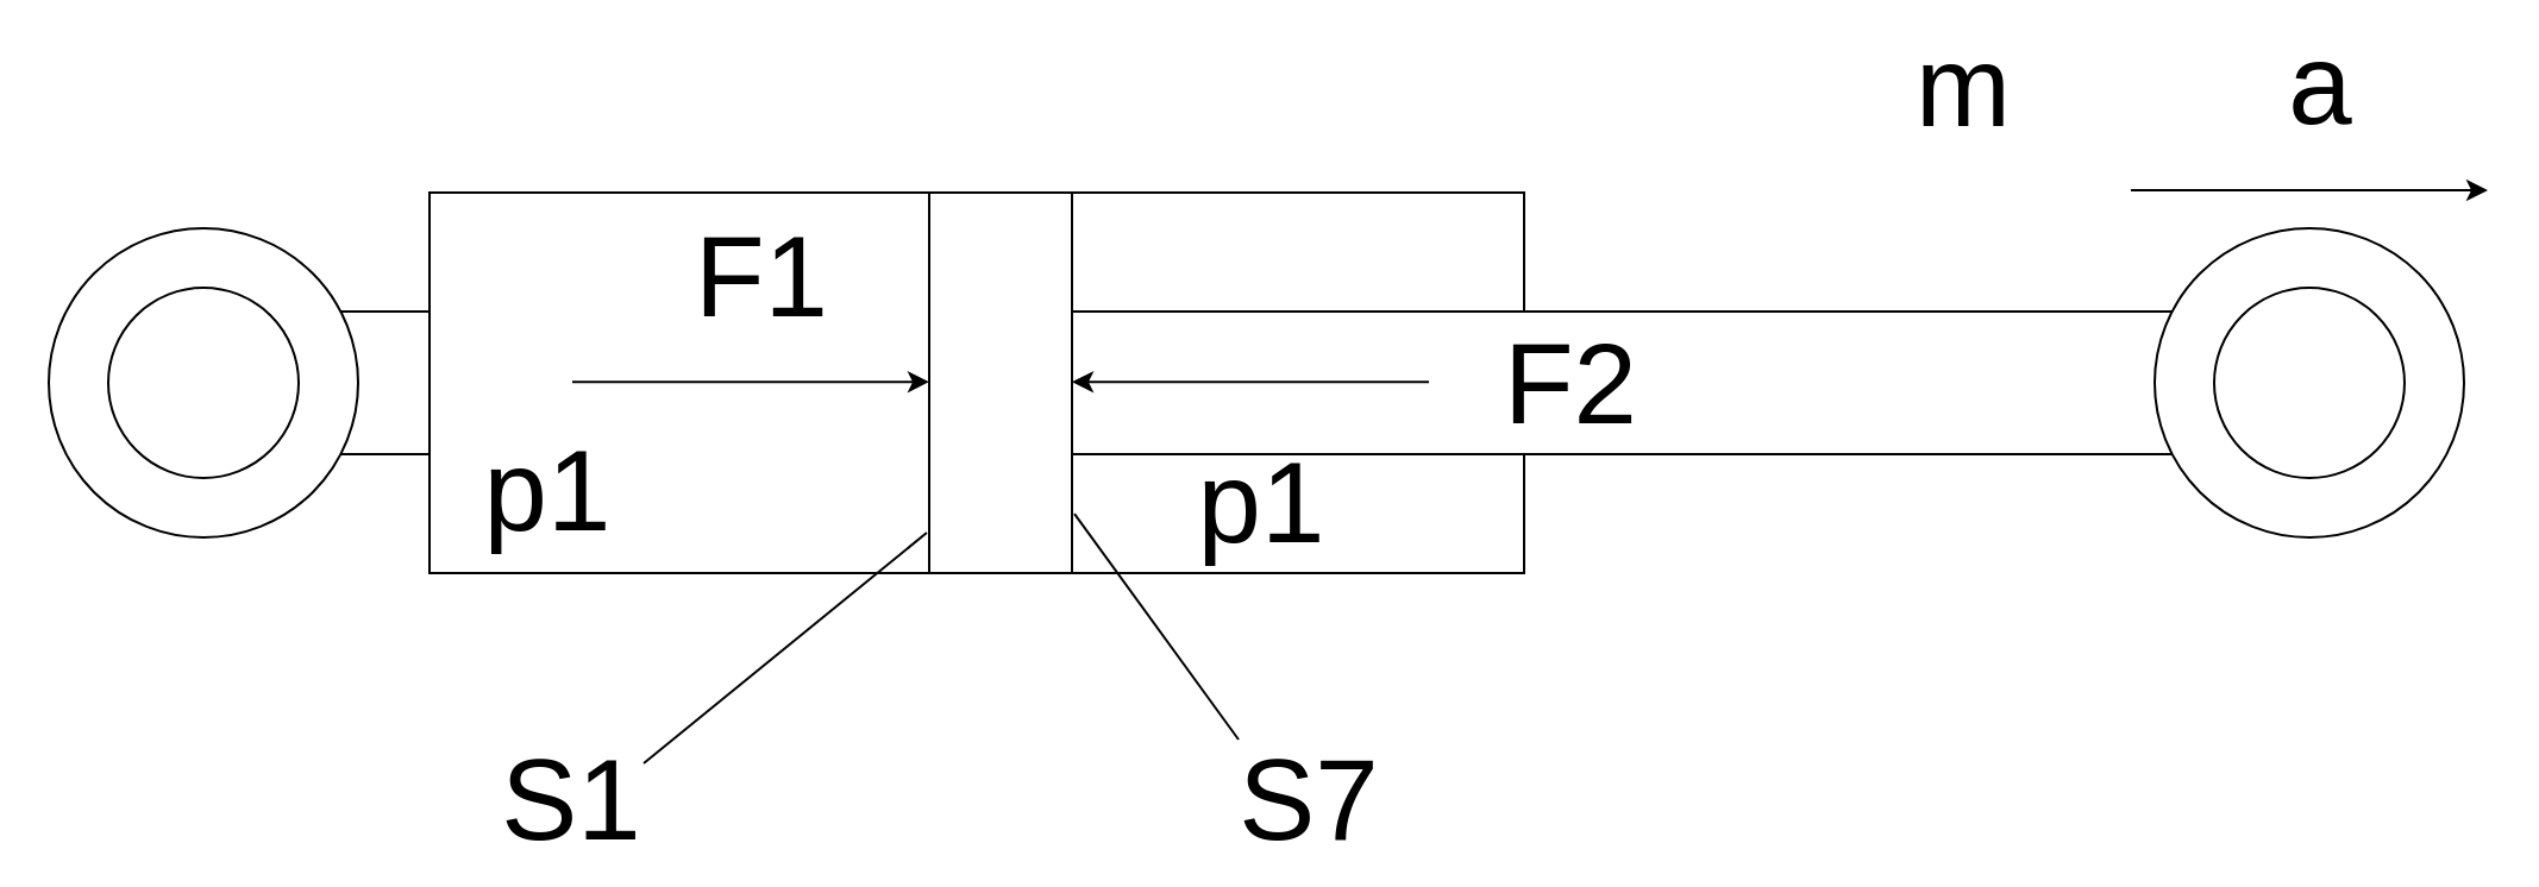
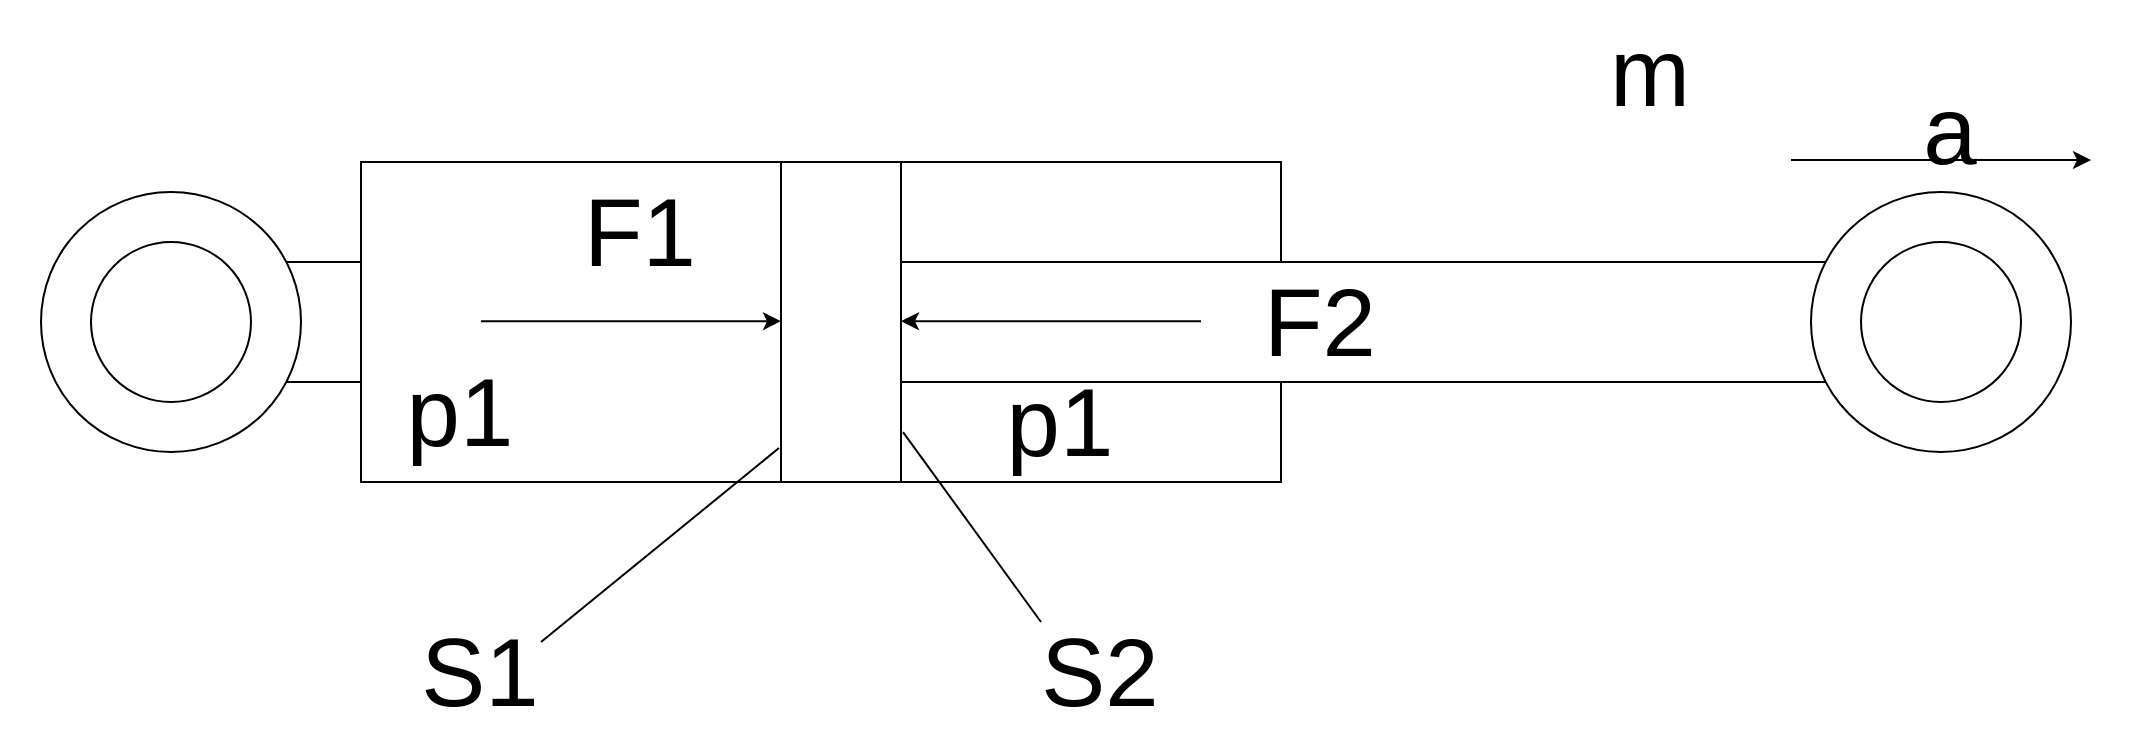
  <mxCell id="0" />
  <mxCell id="1" parent="0" />
  <mxCell id="2" value="" style="rounded=0;whiteSpace=wrap;html=1;" parent="1" vertex="1"><mxGeometry x="180" y="80.5" width="460" height="160" as="geometry" /></mxCell>
  <mxCell id="3" value="" style="rounded=0;whiteSpace=wrap;html=1;" parent="1" vertex="1"><mxGeometry x="450" y="130.5" width="530" height="60" as="geometry" /></mxCell>
  <mxCell id="4" value="" style="ellipse;whiteSpace=wrap;html=1;aspect=fixed;" parent="1" vertex="1"><mxGeometry x="905" y="95.5" width="130" height="130" as="geometry" /></mxCell>
  <mxCell id="5" value="" style="rounded=0;whiteSpace=wrap;html=1;" parent="1" vertex="1"><mxGeometry x="390" y="80.5" width="60" height="160" as="geometry" /></mxCell>
  <mxCell id="6" value="" style="endArrow=classic;html=1;rounded=0;" parent="1" edge="1"><mxGeometry width="50" height="50" relative="1" as="geometry"><mxPoint x="895" y="79.5" as="sourcePoint" /><mxPoint x="1045" y="79.5" as="targetPoint" /></mxGeometry></mxCell>
  <mxCell id="7" value="" style="endArrow=none;html=1;rounded=0;exitX=-0.017;exitY=0.894;exitDx=0;exitDy=0;exitPerimeter=0;" parent="1" source="5" edge="1"><mxGeometry width="50" height="50" relative="1" as="geometry"><mxPoint x="640" y="240.5" as="sourcePoint" /><mxPoint x="270" y="320.5" as="targetPoint" /></mxGeometry></mxCell>
  <mxCell id="8" value="" style="endArrow=none;html=1;rounded=0;exitX=1.017;exitY=0.844;exitDx=0;exitDy=0;exitPerimeter=0;" parent="1" source="5" edge="1"><mxGeometry width="50" height="50" relative="1" as="geometry"><mxPoint x="640" y="240.5" as="sourcePoint" /><mxPoint x="520" y="310.5" as="targetPoint" /></mxGeometry></mxCell>
  <mxCell id="9" value="" style="ellipse;whiteSpace=wrap;html=1;aspect=fixed;" parent="1" vertex="1"><mxGeometry x="930" y="120.5" width="80" height="80" as="geometry" /></mxCell>
  <mxCell id="10" value="&lt;font style=&quot;font-size: 48px;&quot;&gt;S1&lt;/font&gt;" style="text;html=1;strokeColor=none;fillColor=none;align=center;verticalAlign=middle;whiteSpace=wrap;rounded=0;" parent="1" vertex="1"><mxGeometry x="210" y="320.5" width="60" height="30" as="geometry" /></mxCell>
- <mxCell id="11" value="&lt;font style=&quot;font-size: 48px;&quot;&gt;S7&lt;/font&gt;" style="text;html=1;strokeColor=none;fillColor=none;align=center;verticalAlign=middle;whiteSpace=wrap;rounded=0;" parent="1" vertex="1"><mxGeometry x="520" y="320.5" width="60" height="30" as="geometry" /></mxCell>
+ <mxCell id="11" value="&lt;font style=&quot;font-size: 48px;&quot;&gt;S2&lt;/font&gt;" style="text;html=1;strokeColor=none;fillColor=none;align=center;verticalAlign=middle;whiteSpace=wrap;rounded=0;" parent="1" vertex="1"><mxGeometry x="520" y="320.5" width="60" height="30" as="geometry" /></mxCell>
  <mxCell id="12" value="&lt;font style=&quot;font-size: 48px;&quot;&gt;p1&lt;/font&gt;" style="text;html=1;strokeColor=none;fillColor=none;align=center;verticalAlign=middle;whiteSpace=wrap;rounded=0;" parent="1" vertex="1"><mxGeometry x="200" y="190.5" width="60" height="30" as="geometry" /></mxCell>
  <mxCell id="13" value="&lt;font style=&quot;font-size: 48px;&quot;&gt;p1&lt;/font&gt;" style="text;html=1;strokeColor=none;fillColor=none;align=center;verticalAlign=middle;whiteSpace=wrap;rounded=0;" parent="1" vertex="1"><mxGeometry x="500" y="195.5" width="60" height="30" as="geometry" /></mxCell>
- <mxCell id="14" value="&lt;font style=&quot;font-size: 48px;&quot;&gt;a&lt;/font&gt;" style="text;html=1;strokeColor=none;fillColor=none;align=center;verticalAlign=middle;whiteSpace=wrap;rounded=0;" parent="1" vertex="1"><mxGeometry x="945" y="20" width="60" height="30" as="geometry" /></mxCell>
+ <mxCell id="14" value="&lt;font style=&quot;font-size: 48px;&quot;&gt;a&lt;/font&gt;" style="text;html=1;strokeColor=none;fillColor=none;align=center;verticalAlign=middle;whiteSpace=wrap;rounded=0;" parent="1" vertex="1"><mxGeometry x="945" y="50" width="60" height="30" as="geometry" /></mxCell>
  <mxCell id="15" value="&lt;font style=&quot;font-size: 48px;&quot;&gt;m&lt;/font&gt;" style="text;html=1;strokeColor=none;fillColor=none;align=center;verticalAlign=middle;whiteSpace=wrap;rounded=0;" parent="1" vertex="1"><mxGeometry x="795" y="20.5" width="60" height="30" as="geometry" /></mxCell>
  <mxCell id="16" value="" style="rounded=0;whiteSpace=wrap;html=1;" parent="1" vertex="1"><mxGeometry x="90" y="130.5" width="90" height="60" as="geometry" /></mxCell>
  <mxCell id="17" value="" style="ellipse;whiteSpace=wrap;html=1;aspect=fixed;" parent="1" vertex="1"><mxGeometry x="20" y="95.5" width="130" height="130" as="geometry" /></mxCell>
  <mxCell id="18" value="" style="ellipse;whiteSpace=wrap;html=1;aspect=fixed;" parent="1" vertex="1"><mxGeometry x="45" y="120.5" width="80" height="80" as="geometry" /></mxCell>
  <mxCell id="19" value="" style="endArrow=classic;html=1;rounded=0;" parent="1" edge="1"><mxGeometry width="50" height="50" relative="1" as="geometry"><mxPoint x="240" y="160.1" as="sourcePoint" /><mxPoint x="390" y="160.1" as="targetPoint" /></mxGeometry></mxCell>
  <mxCell id="20" value="&lt;font style=&quot;font-size: 48px;&quot;&gt;F1&lt;/font&gt;" style="text;html=1;strokeColor=none;fillColor=none;align=center;verticalAlign=middle;whiteSpace=wrap;rounded=0;" parent="1" vertex="1"><mxGeometry x="290" y="100.5" width="60" height="30" as="geometry" /></mxCell>
  <mxCell id="21" value="" style="endArrow=classic;html=1;rounded=0;" parent="1" edge="1"><mxGeometry width="50" height="50" relative="1" as="geometry"><mxPoint x="600" y="160.1" as="sourcePoint" /><mxPoint x="450" y="160.1" as="targetPoint" /></mxGeometry></mxCell>
  <mxCell id="22" value="&lt;font style=&quot;font-size: 48px;&quot;&gt;F2&lt;/font&gt;" style="text;html=1;strokeColor=none;fillColor=none;align=center;verticalAlign=middle;whiteSpace=wrap;rounded=0;" parent="1" vertex="1"><mxGeometry x="630" y="145.5" width="60" height="30" as="geometry" /></mxCell>
